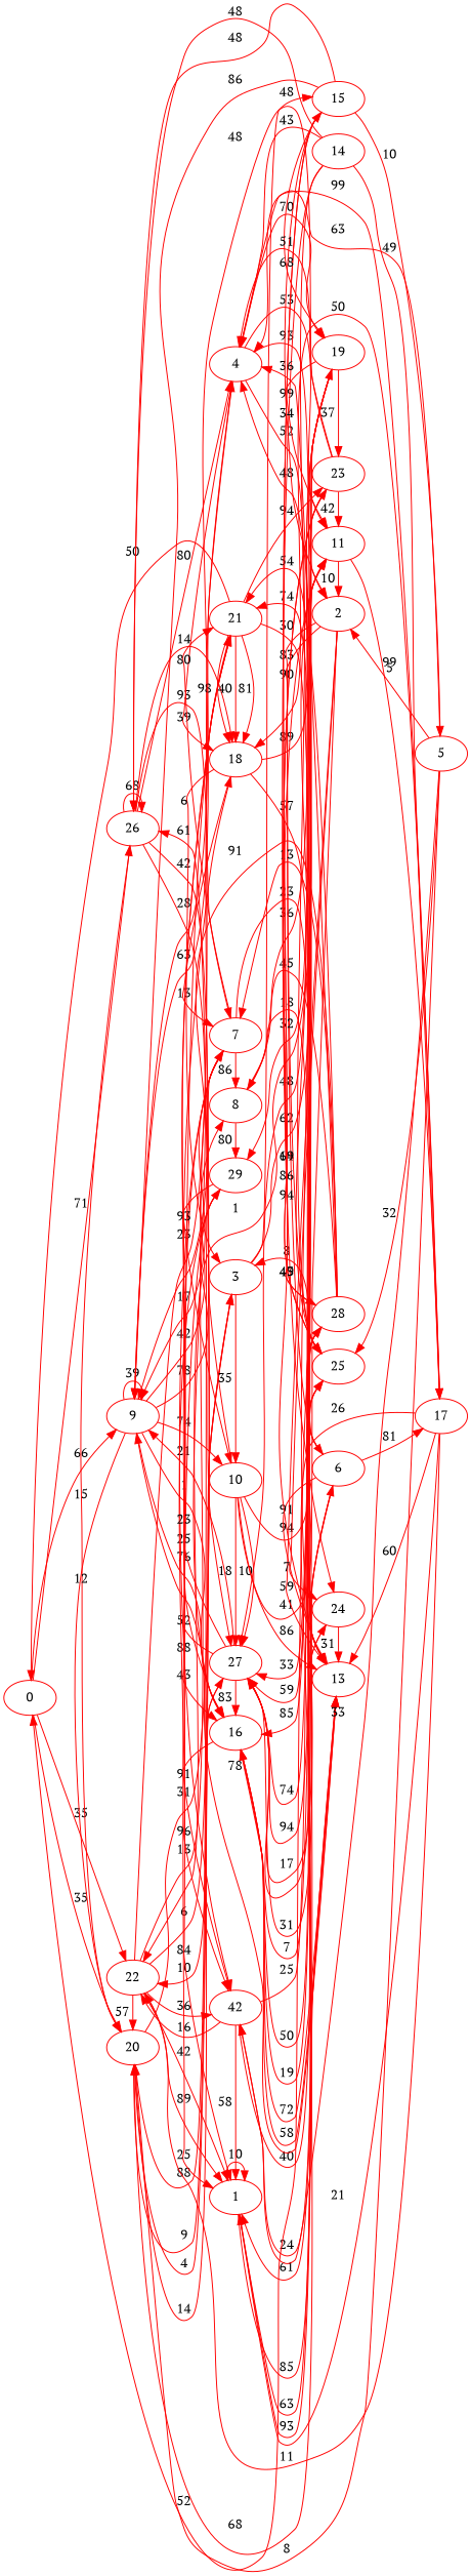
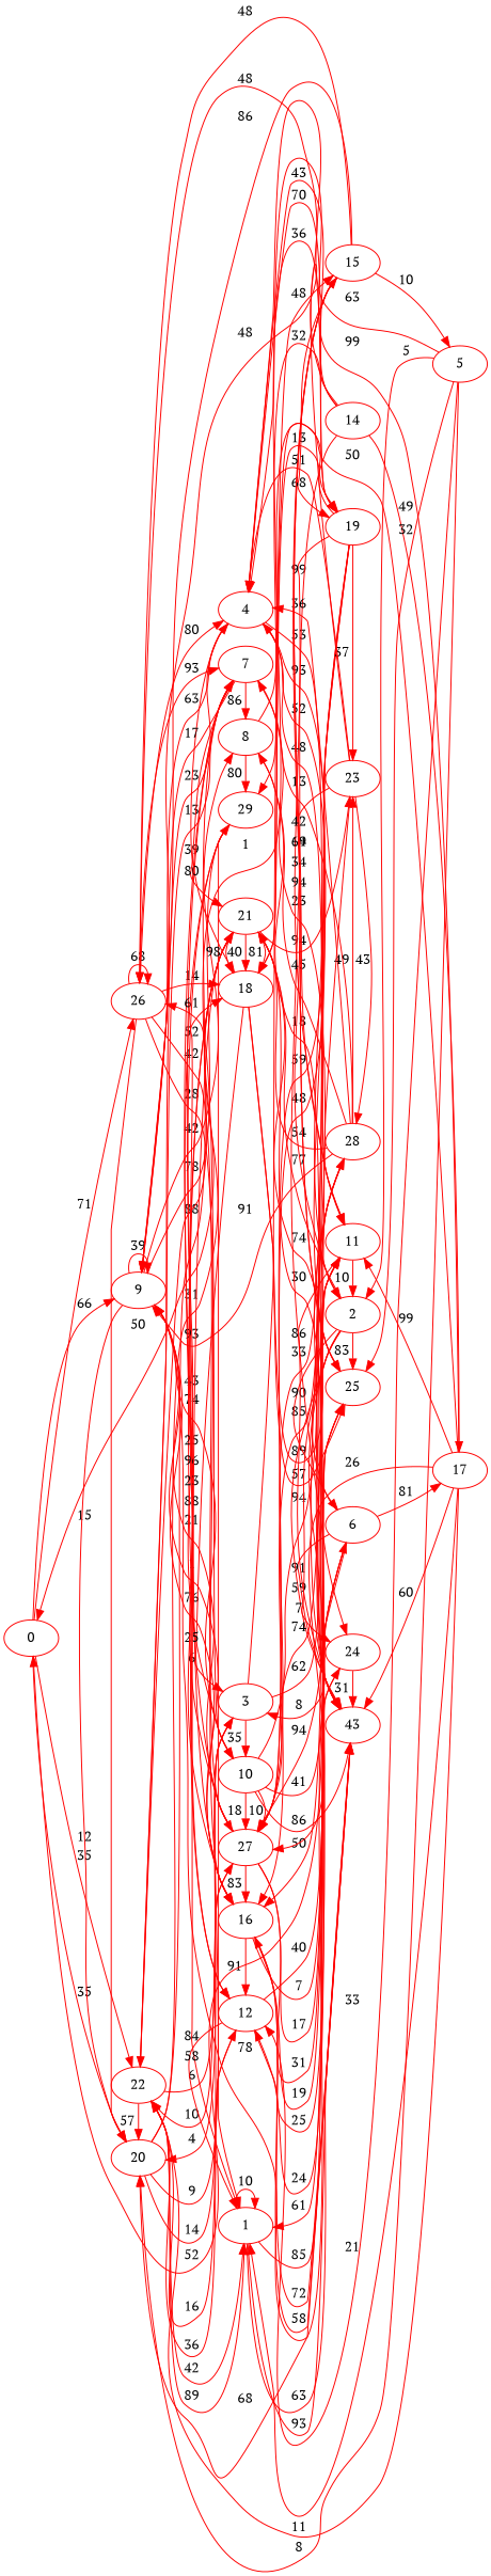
  digraph {
    fontname="PT Serif"
    rankdir=LR
    ranksep=equally
    node [color=red fontname="PT Serif"]
    edge [color=red fontname="PT Serif"]
    0
    26
    9
    20
    22
    27
    4
    18
    7
    16
    10
    29
    8
    3
    21
    1
-   12 [label=42]
+   12
    6
    25
    19
    2
    14
    11
-   13
+   13 [label=43]
    28
    15
    23
    24
    17
    5
    subgraph sub_1 {
      rank=same
      0
    }
    subgraph sub_2 {
      rank=same
      26
      9
      20
      22
    }
    subgraph sub_3 {
      rank=same
      27
      4
      18
      7
      16
      10
      29
      8
      3
      21
      1
      12
    }
    subgraph sub_4 {
      rank=same
      6
      25
      19
      2
      14
      11
      13
      28
      15
      23
      24
    }
    subgraph sub_5 {
      rank=same
      17
      5
    }
    subgraph sub_6 {
      rank=same
    }
    0 -> 26 [label=71]
    0 -> 9 [label=66]
    0 -> 20 [label=35]
    0 -> 22 [label=35]
    26 -> 26 [label=68]
    26 -> 20 [label=15]
    26 -> 27 [label=42]
    26 -> 4 [label=80]
    26 -> 18 [label=14]
    26 -> 7 [label=93]
    26 -> 16 [label=28]
    9 -> 9 [label=39]
    9 -> 20 [label=12]
    9 -> 16 [label=76]
    9 -> 16 [label=1]
    9 -> 10 [label=74]
    9 -> 29 [label=78]
    9 -> 8 [label=42]
    20 -> 27 [label=14]
    20 -> 7 [label=88]
    20 -> 3 [label=9]
    20 -> 21 [label=31]
    22 -> 20 [label=57]
    22 -> 4 [label=23]
    22 -> 7 [label=13]
    22 -> 3 [label=6]
    22 -> 1 [label=42]
    22 -> 1 [label=89]
    22 -> 12 [label=36]
    27 -> 9 [label=21]
    27 -> 22 [label=10]
    27 -> 18 [label=52]
    27 -> 16 [label=83]
    27 -> 21 [label=25]
    27 -> 6 [label=31]
    27 -> 25 [label=17]
    4 -> 9 [label=63]
    4 -> 18 [label=39]
    4 -> 25 [label=52]
    4 -> 19 [label=70]
    4 -> 2 [label=93]
    4 -> 11 [label=53]
    18 -> 3 [label=6]
    18 -> 25 [label=57]
-   18 -> 7 [label=13]
+   18 -> 19 [label=13]
    18 -> 11 [label=89]
    7 -> 9 [label=17]
    7 -> 16 [label=43]
    7 -> 8 [label=86]
    7 -> 21 [label=80]
    7 -> 12 [label=88]
    7 -> 13 [label=23]
    16 -> 12 [label=91]
    16 -> 11 [label=7]
    16 -> 13 [label=72]
    16 -> 13 [label=58]
    10 -> 26 [label=61]
    10 -> 27 [label=18]
    10 -> 27 [label=10]
    10 -> 25 [label=41]
    10 -> 13 [label=86]
    10 -> 28 [label=94]
    29 -> 10 [label=93]
    29 -> 1 [label=25]
    29 -> 12 [label=96]
    8 -> 29 [label=80]
    8 -> 19 [label=36]
    8 -> 13 [label=18]
    3 -> 20 [label=4]
    3 -> 10 [label=35]
    3 -> 11 [label=62]
    3 -> 15 [label=48]
    21 -> 0 [label=50]
    21 -> 18 [label=40]
    21 -> 18 [label=81]
    21 -> 18 [label=98]
    21 -> 16 [label=23]
    21 -> 1 [label=84]
    21 -> 13 [label=30]
    21 -> 23 [label=94]
    1 -> 1 [label=10]
    1 -> 13 [label=63]
    1 -> 13 [label=93]
    1 -> 24 [label=85]
    12 -> 22 [label=16]
    12 -> 1 [label=58]
    12 -> 11 [label=25]
    12 -> 28 [label=40]
    6 -> 16 [label=19]
    6 -> 3 [label=8]
    6 -> 21 [label=74]
    6 -> 1 [label=61]
    6 -> 13 [label=91]
    6 -> 17 [label=81]
    25 -> 12 [label=24]
    25 -> 15 [label=14]
    19 -> 22 [label=1]
    19 -> 27 [label=33]
    19 -> 27 [label=59]
    19 -> 27 [label=48]
    19 -> 16 [label=85]
    19 -> 11 [label=99]
    19 -> 23 [label=37]
    2 -> 27 [label=94]
+   2 -> 21 [label=77]
    2 -> 6 [label=90]
    2 -> 25 [label=83]
    2 -> 13 [label=59]
    2 -> 24 [label=7]
    14 -> 26 [label=48]
    14 -> 4 [label=43]
    14 -> 29 [label=32]
    14 -> 24 [label=94]
    14 -> 17 [label=49]
    11 -> 2 [label=10]
    11 -> 13 [label=86]
    13 -> 9 [label=78]
    13 -> 4 [label=48]
    28 -> 0 [label=52]
    28 -> 9 [label=91]
    28 -> 4 [label=36]
    28 -> 7 [label=13]
    28 -> 16 [label=50]
    28 -> 8 [label=45]
    28 -> 21 [label=54]
    28 -> 23 [label=49]
    15 -> 26 [label=48]
    15 -> 9 [label=86]
    15 -> 25 [label=69]
    15 -> 19 [label=68]
    15 -> 2 [label=34]
    15 -> 5 [label=10]
    23 -> 9 [label=48]
    23 -> 27 [label=74]
    23 -> 4 [label=51]
    23 -> 11 [label=42]
    23 -> 28 [label=43]
    24 -> 20 [label=68]
    24 -> 13 [label=31]
    17 -> 22 [label=11]
    17 -> 27 [label=26]
    17 -> 4 [label=99]
    17 -> 18 [label=50]
    17 -> 1 [label=21]
-   11 -> 17 [label=99]
+   17 -> 11 [label=99]
    17 -> 13 [label=60]
    5 -> 20 [label=8]
    5 -> 4 [label=63]
    5 -> 12 [label=33]
    5 -> 25 [label=32]
    5 -> 2 [label=5]
  }
